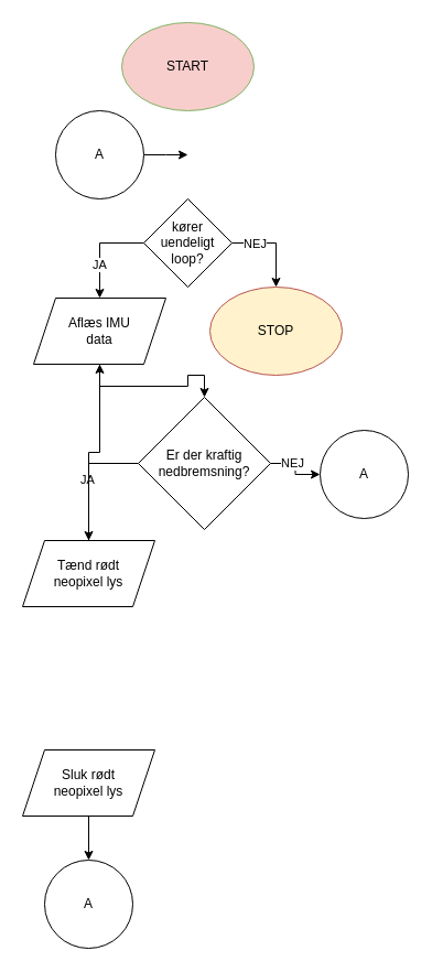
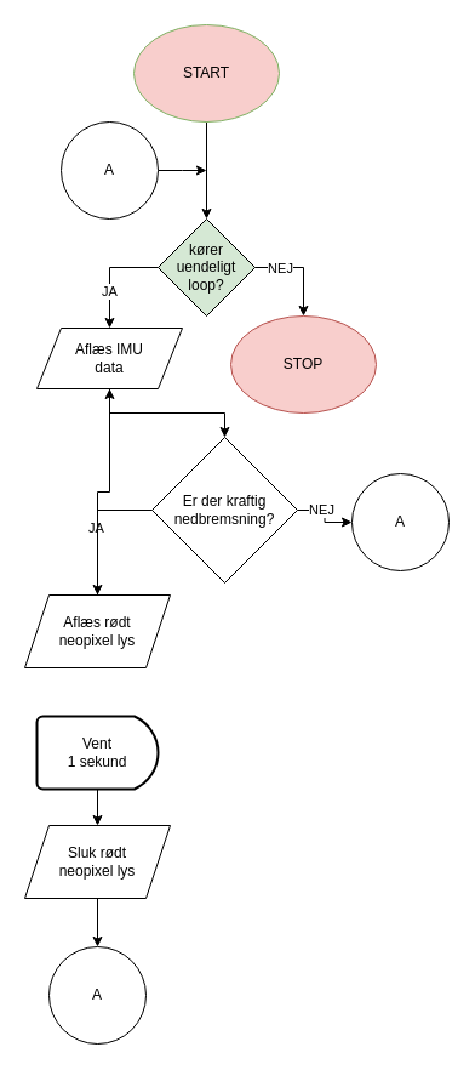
  <mxCell id="0" />
  <mxCell id="1" parent="0" />
+ <mxCell id="2" value="" style="edgeStyle=orthogonalEdgeStyle;rounded=0;orthogonalLoop=1;jettySize=auto;html=1;" edge="1" parent="1" source="3" target="7"><mxGeometry relative="1" as="geometry" /></mxCell>
  <mxCell id="3" value="START" style="ellipse;whiteSpace=wrap;html=1;fillColor=#f8cecc;strokeColor=#82b366;" vertex="1" parent="1"><mxGeometry x="110" y="20" width="120" height="80" as="geometry" /></mxCell>
  <mxCell id="4" value="JA" style="edgeStyle=orthogonalEdgeStyle;rounded=0;orthogonalLoop=1;jettySize=auto;html=1;exitX=0;exitY=0.5;exitDx=0;exitDy=0;entryX=0.5;entryY=0;entryDx=0;entryDy=0;" edge="1" parent="1" source="7" target="9"><mxGeometry x="0.333" relative="1" as="geometry"><mxPoint as="offset" /></mxGeometry></mxCell>
  <mxCell id="5" style="edgeStyle=orthogonalEdgeStyle;rounded=0;orthogonalLoop=1;jettySize=auto;html=1;exitX=1;exitY=0.5;exitDx=0;exitDy=0;" edge="1" parent="1" source="7"><mxGeometry relative="1" as="geometry"><mxPoint x="250" y="260" as="targetPoint" /><Array as="points"><mxPoint x="250" y="220" /></Array></mxGeometry></mxCell>
  <mxCell id="6" value="NEJ" style="edgeLabel;html=1;align=center;verticalAlign=middle;resizable=0;points=[];" vertex="1" connectable="0" parent="5"><mxGeometry x="-0.222" relative="1" as="geometry"><mxPoint x="-11" as="offset" /></mxGeometry></mxCell>
- <mxCell id="7" value="kører uendeligt loop?" style="rhombus;whiteSpace=wrap;html=1;" vertex="1" parent="1"><mxGeometry x="130" y="180" width="80" height="80" as="geometry" /></mxCell>
+ <mxCell id="7" value="kører uendeligt loop?" style="rhombus;whiteSpace=wrap;html=1;fillColor=#d5e8d4;" vertex="1" parent="1"><mxGeometry x="130" y="180" width="80" height="80" as="geometry" /></mxCell>
  <mxCell id="8" value="" style="edgeStyle=orthogonalEdgeStyle;rounded=0;orthogonalLoop=1;jettySize=auto;html=1;" edge="1" parent="1" source="9" target="14"><mxGeometry relative="1" as="geometry" /></mxCell>
- <mxCell id="9" value="&lt;div&gt;Aflæs IMU&lt;/div&gt;&lt;div&gt;data&lt;br&gt;&lt;/div&gt;" style="shape=parallelogram;perimeter=parallelogramPerimeter;whiteSpace=wrap;html=1;fixedSize=1;" vertex="1" parent="1"><mxGeometry x="30" y="270" width="120" height="60" as="geometry" /></mxCell>
+ <mxCell id="9" value="&lt;div&gt;Aflæs IMU&lt;/div&gt;&lt;div&gt;data&lt;br&gt;&lt;/div&gt;" style="shape=parallelogram;perimeter=parallelogramPerimeter;whiteSpace=wrap;html=1;fixedSize=1;" vertex="1" parent="1"><mxGeometry x="30" y="270" width="120" height="50" as="geometry" /></mxCell>
  <mxCell id="10" value="" style="edgeStyle=orthogonalEdgeStyle;rounded=0;orthogonalLoop=1;jettySize=auto;html=1;" edge="1" parent="1" source="14" target="16"><mxGeometry relative="1" as="geometry" /></mxCell>
  <mxCell id="11" value="NEJ" style="edgeLabel;html=1;align=center;verticalAlign=middle;resizable=0;points=[];" vertex="1" connectable="0" parent="10"><mxGeometry x="-0.3" y="1" relative="1" as="geometry"><mxPoint as="offset" /></mxGeometry></mxCell>
  <mxCell id="12" value="" style="edgeStyle=orthogonalEdgeStyle;rounded=0;orthogonalLoop=1;jettySize=auto;html=1;exitX=0;exitY=0.5;exitDx=0;exitDy=0;" edge="1" parent="1" source="14" target="19"><mxGeometry relative="1" as="geometry" /></mxCell>
  <mxCell id="13" value="JA" style="edgeLabel;html=1;align=center;verticalAlign=middle;resizable=0;points=[];" vertex="1" connectable="0" parent="12"><mxGeometry x="0.018" y="-2" relative="1" as="geometry"><mxPoint as="offset" /></mxGeometry></mxCell>
  <mxCell id="14" value="Er der kraftig nedbremsning?" style="rhombus;whiteSpace=wrap;html=1;" vertex="1" parent="1"><mxGeometry x="125" y="360" width="120" height="120" as="geometry" /></mxCell>
- <mxCell id="15" value="STOP" style="ellipse;whiteSpace=wrap;html=1;fillColor=#fff2cc;strokeColor=#b85450;" vertex="1" parent="1"><mxGeometry x="190" y="260" width="120" height="80" as="geometry" /></mxCell>
+ <mxCell id="15" value="STOP" style="ellipse;whiteSpace=wrap;html=1;fillColor=#f8cecc;strokeColor=#b85450;" vertex="1" parent="1"><mxGeometry x="190" y="260" width="120" height="80" as="geometry" /></mxCell>
  <mxCell id="16" value="A" style="ellipse;whiteSpace=wrap;html=1;" vertex="1" parent="1"><mxGeometry x="290" y="390" width="80" height="80" as="geometry" /></mxCell>
  <mxCell id="17" style="edgeStyle=orthogonalEdgeStyle;rounded=0;orthogonalLoop=1;jettySize=auto;html=1;" edge="1" parent="1" source="18"><mxGeometry relative="1" as="geometry"><mxPoint x="170" y="140" as="targetPoint" /></mxGeometry></mxCell>
  <mxCell id="18" value="A" style="ellipse;whiteSpace=wrap;html=1;" vertex="1" parent="1"><mxGeometry x="50" y="100" width="80" height="80" as="geometry" /></mxCell>
- <mxCell id="19" value="&lt;div&gt;Tænd rødt&lt;/div&gt;&lt;div&gt;neopixel lys&lt;br&gt;&lt;/div&gt;" style="shape=parallelogram;perimeter=parallelogramPerimeter;whiteSpace=wrap;html=1;fixedSize=1;" vertex="1" parent="1"><mxGeometry x="20" y="490" width="120" height="60" as="geometry" /></mxCell>
+ <mxCell id="19" value="&lt;div&gt;Aflæs rødt&lt;/div&gt;&lt;div&gt;neopixel lys&lt;br&gt;&lt;/div&gt;" style="shape=parallelogram;perimeter=parallelogramPerimeter;whiteSpace=wrap;html=1;fixedSize=1;" vertex="1" parent="1"><mxGeometry x="20" y="490" width="120" height="60" as="geometry" /></mxCell>
+ <mxCell id="20" style="edgeStyle=orthogonalEdgeStyle;rounded=0;orthogonalLoop=1;jettySize=auto;html=1;entryX=0.5;entryY=0;entryDx=0;entryDy=0;" edge="1" parent="1" source="21" target="24"><mxGeometry relative="1" as="geometry" /></mxCell>
+ <mxCell id="21" value="&lt;div&gt;Vent&lt;/div&gt;&lt;div&gt;1 sekund&lt;br&gt;&lt;/div&gt;" style="strokeWidth=2;html=1;shape=mxgraph.flowchart.delay;whiteSpace=wrap;" vertex="1" parent="1"><mxGeometry x="30" y="590" width="100" height="60" as="geometry" /></mxCell>
  <mxCell id="22" style="edgeStyle=orthogonalEdgeStyle;rounded=0;orthogonalLoop=1;jettySize=auto;html=1;" edge="1" parent="1" source="19" target="9"><mxGeometry relative="1" as="geometry" /></mxCell>
  <mxCell id="23" style="edgeStyle=orthogonalEdgeStyle;rounded=0;orthogonalLoop=1;jettySize=auto;html=1;exitX=0.5;exitY=1;exitDx=0;exitDy=0;entryX=0.5;entryY=0;entryDx=0;entryDy=0;" edge="1" parent="1" source="24" target="25"><mxGeometry relative="1" as="geometry" /></mxCell>
  <mxCell id="24" value="&lt;div&gt;Sluk rødt&lt;/div&gt;&lt;div&gt;neopixel lys&lt;br&gt;&lt;/div&gt;" style="shape=parallelogram;perimeter=parallelogramPerimeter;whiteSpace=wrap;html=1;fixedSize=1;" vertex="1" parent="1"><mxGeometry x="20" y="680" width="120" height="60" as="geometry" /></mxCell>
  <mxCell id="25" value="A" style="ellipse;whiteSpace=wrap;html=1;" vertex="1" parent="1"><mxGeometry x="40" y="780" width="80" height="80" as="geometry" /></mxCell>
